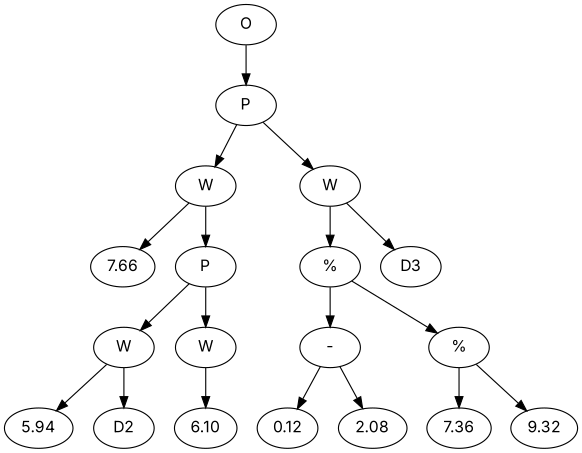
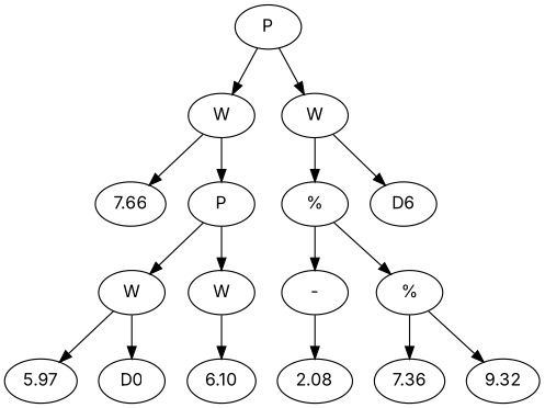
  digraph {
    fontname=Inter
    node [fontname=Inter]
    edge [fontname=Inter]
-   n1 [label=O]
    n2 [label=P]
    n3 [label=W]
    n4 [label=W]
    n5 [label=7.66]
    n6 [label=P]
    n7 [label="%"]
-   n8 [label=D3]
+   n8 [label=D6]
    n9 [label=W]
    n10 [label=W]
-   n11 [label=5.94]
-   n12 [label=D2]
+   n11 [label=5.97]
+   n12 [label=D0]
    n13 [label=6.10]
    n14 [label="-"]
    n15 [label="%"]
-   n16 [label=0.12]
    n17 [label=2.08]
    n18 [label=7.36]
    n19 [label=9.32]
-   n1 -> n2
    n2 -> n3
    n2 -> n4
    n3 -> n5
    n3 -> n6
    n4 -> n7
    n4 -> n8
    n6 -> n9
    n6 -> n10
    n7 -> n14
    n7 -> n15
    n9 -> n11
    n9 -> n12
    n10 -> n13
-   n14 -> n16
    n14 -> n17
    n15 -> n18
    n15 -> n19
  }
